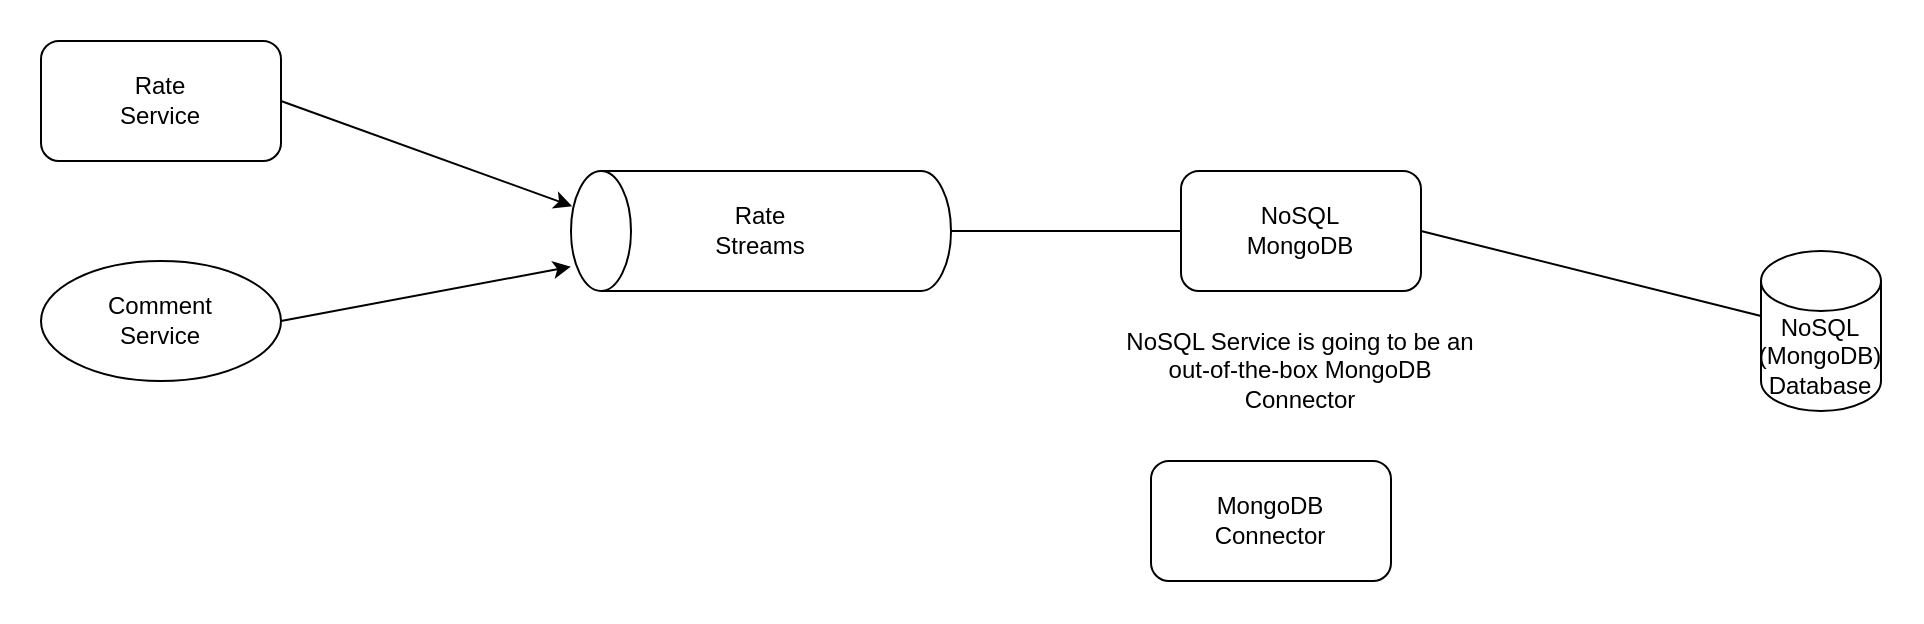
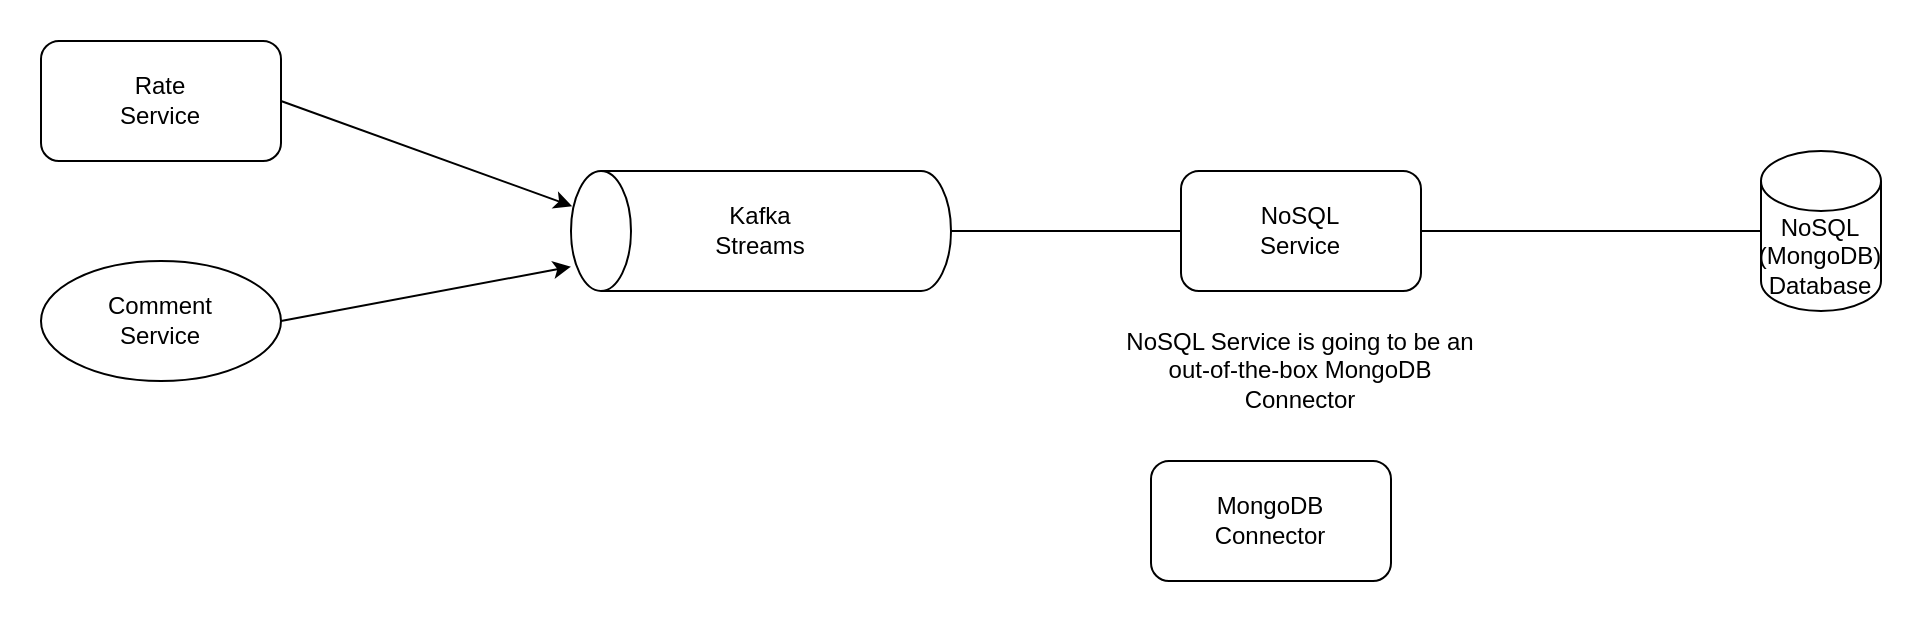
  <mxCell id="0" />
  <mxCell id="1" parent="0" />
  <mxCell id="2" value="Rate&lt;br&gt;Service" style="rounded=1;whiteSpace=wrap;html=1;" vertex="1" parent="1"><mxGeometry x="20" y="20" width="120" height="60" as="geometry" /></mxCell>
  <mxCell id="3" value="" style="shape=cylinder3;whiteSpace=wrap;html=1;boundedLbl=1;backgroundOutline=1;size=15;rotation=-90;" vertex="1" parent="1"><mxGeometry x="350" y="20" width="60" height="190" as="geometry" /></mxCell>
- <mxCell id="4" value="Rate Streams" style="text;html=1;strokeColor=none;fillColor=none;align=center;verticalAlign=middle;whiteSpace=wrap;rounded=0;" vertex="1" parent="1"><mxGeometry x="350" y="100" width="60" height="30" as="geometry" /></mxCell>
+ <mxCell id="4" value="Kafka Streams" style="text;html=1;strokeColor=none;fillColor=none;align=center;verticalAlign=middle;whiteSpace=wrap;rounded=0;" vertex="1" parent="1"><mxGeometry x="350" y="100" width="60" height="30" as="geometry" /></mxCell>
  <mxCell id="5" value="Comment&lt;br&gt;Service" style="ellipse;whiteSpace=wrap;html=1;" vertex="1" parent="1"><mxGeometry x="20" y="130" width="120" height="60" as="geometry" /></mxCell>
  <mxCell id="6" value="" style="endArrow=classic;html=1;rounded=0;exitX=1;exitY=0.5;exitDx=0;exitDy=0;entryX=0.707;entryY=0.003;entryDx=0;entryDy=0;entryPerimeter=0;" edge="1" parent="1" source="2" target="3"><mxGeometry width="50" height="50" relative="1" as="geometry"><mxPoint x="420" y="230" as="sourcePoint" /><mxPoint x="310" y="120" as="targetPoint" /></mxGeometry></mxCell>
  <mxCell id="7" value="" style="endArrow=classic;html=1;rounded=0;exitX=1;exitY=0.5;exitDx=0;exitDy=0;" edge="1" parent="1" source="5" target="3"><mxGeometry width="50" height="50" relative="1" as="geometry"><mxPoint x="130" y="200" as="sourcePoint" /><mxPoint x="180" y="150" as="targetPoint" /></mxGeometry></mxCell>
- <mxCell id="8" value="NoSQL&lt;br&gt;MongoDB" style="rounded=1;whiteSpace=wrap;html=1;" vertex="1" parent="1"><mxGeometry x="590" y="85" width="120" height="60" as="geometry" /></mxCell>
- <mxCell id="9" value="NoSQL&lt;br&gt;(MongoDB) Database" style="shape=cylinder3;whiteSpace=wrap;html=1;boundedLbl=1;backgroundOutline=1;size=15;" vertex="1" parent="1"><mxGeometry x="880" y="125" width="60" height="80" as="geometry" /></mxCell>
+ <mxCell id="8" value="NoSQL&lt;br&gt;Service" style="rounded=1;whiteSpace=wrap;html=1;" vertex="1" parent="1"><mxGeometry x="590" y="85" width="120" height="60" as="geometry" /></mxCell>
+ <mxCell id="9" value="NoSQL&lt;br&gt;(MongoDB) Database" style="shape=cylinder3;whiteSpace=wrap;html=1;boundedLbl=1;backgroundOutline=1;size=15;" vertex="1" parent="1"><mxGeometry x="880" y="75" width="60" height="80" as="geometry" /></mxCell>
  <mxCell id="10" value="" style="endArrow=none;html=1;rounded=0;entryX=0;entryY=0.5;entryDx=0;entryDy=0;exitX=0.5;exitY=1;exitDx=0;exitDy=0;exitPerimeter=0;" edge="1" parent="1" source="3" target="8"><mxGeometry width="50" height="50" relative="1" as="geometry"><mxPoint x="480" y="210" as="sourcePoint" /><mxPoint x="530" y="160" as="targetPoint" /></mxGeometry></mxCell>
  <mxCell id="11" value="" style="endArrow=none;html=1;rounded=0;exitX=1;exitY=0.5;exitDx=0;exitDy=0;" edge="1" parent="1" source="8" target="9"><mxGeometry width="50" height="50" relative="1" as="geometry"><mxPoint x="480" y="210" as="sourcePoint" /><mxPoint x="530" y="160" as="targetPoint" /></mxGeometry></mxCell>
  <mxCell id="12" value="MongoDB&lt;br&gt;Connector" style="rounded=1;whiteSpace=wrap;html=1;" vertex="1" parent="1"><mxGeometry x="575" y="230" width="120" height="60" as="geometry" /></mxCell>
  <mxCell id="13" value="NoSQL Service is going to be an out-of-the-box MongoDB Connector" style="text;html=1;strokeColor=none;fillColor=none;align=center;verticalAlign=middle;whiteSpace=wrap;rounded=0;" vertex="1" parent="1"><mxGeometry x="555" y="155" width="190" height="60" as="geometry" /></mxCell>
